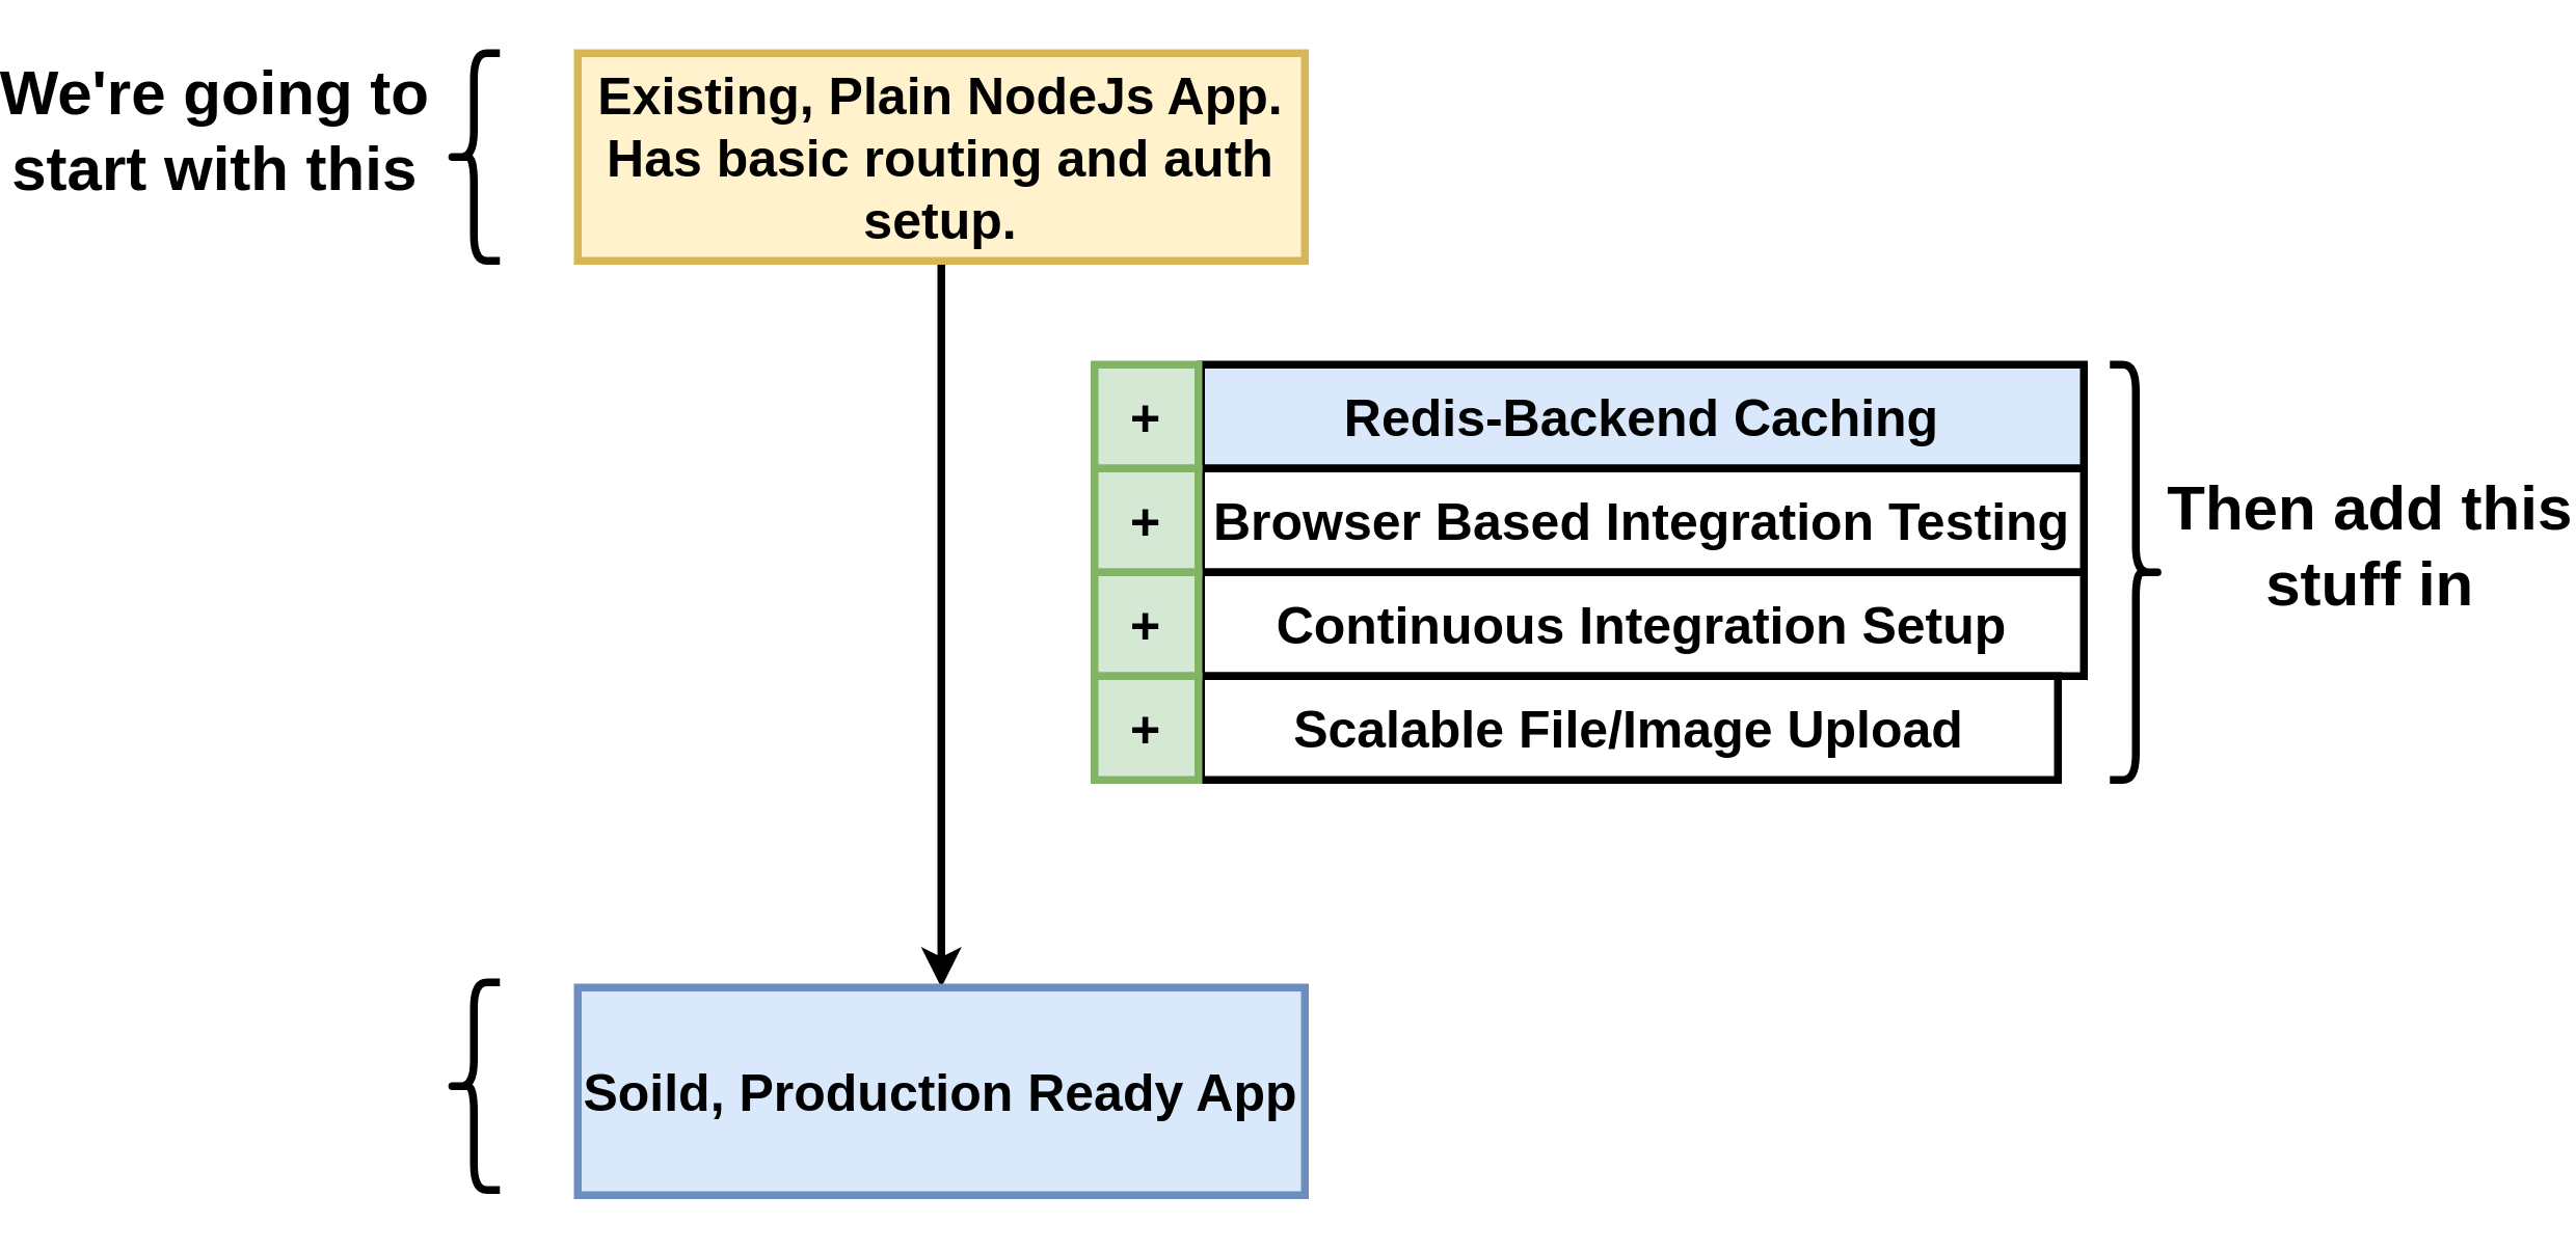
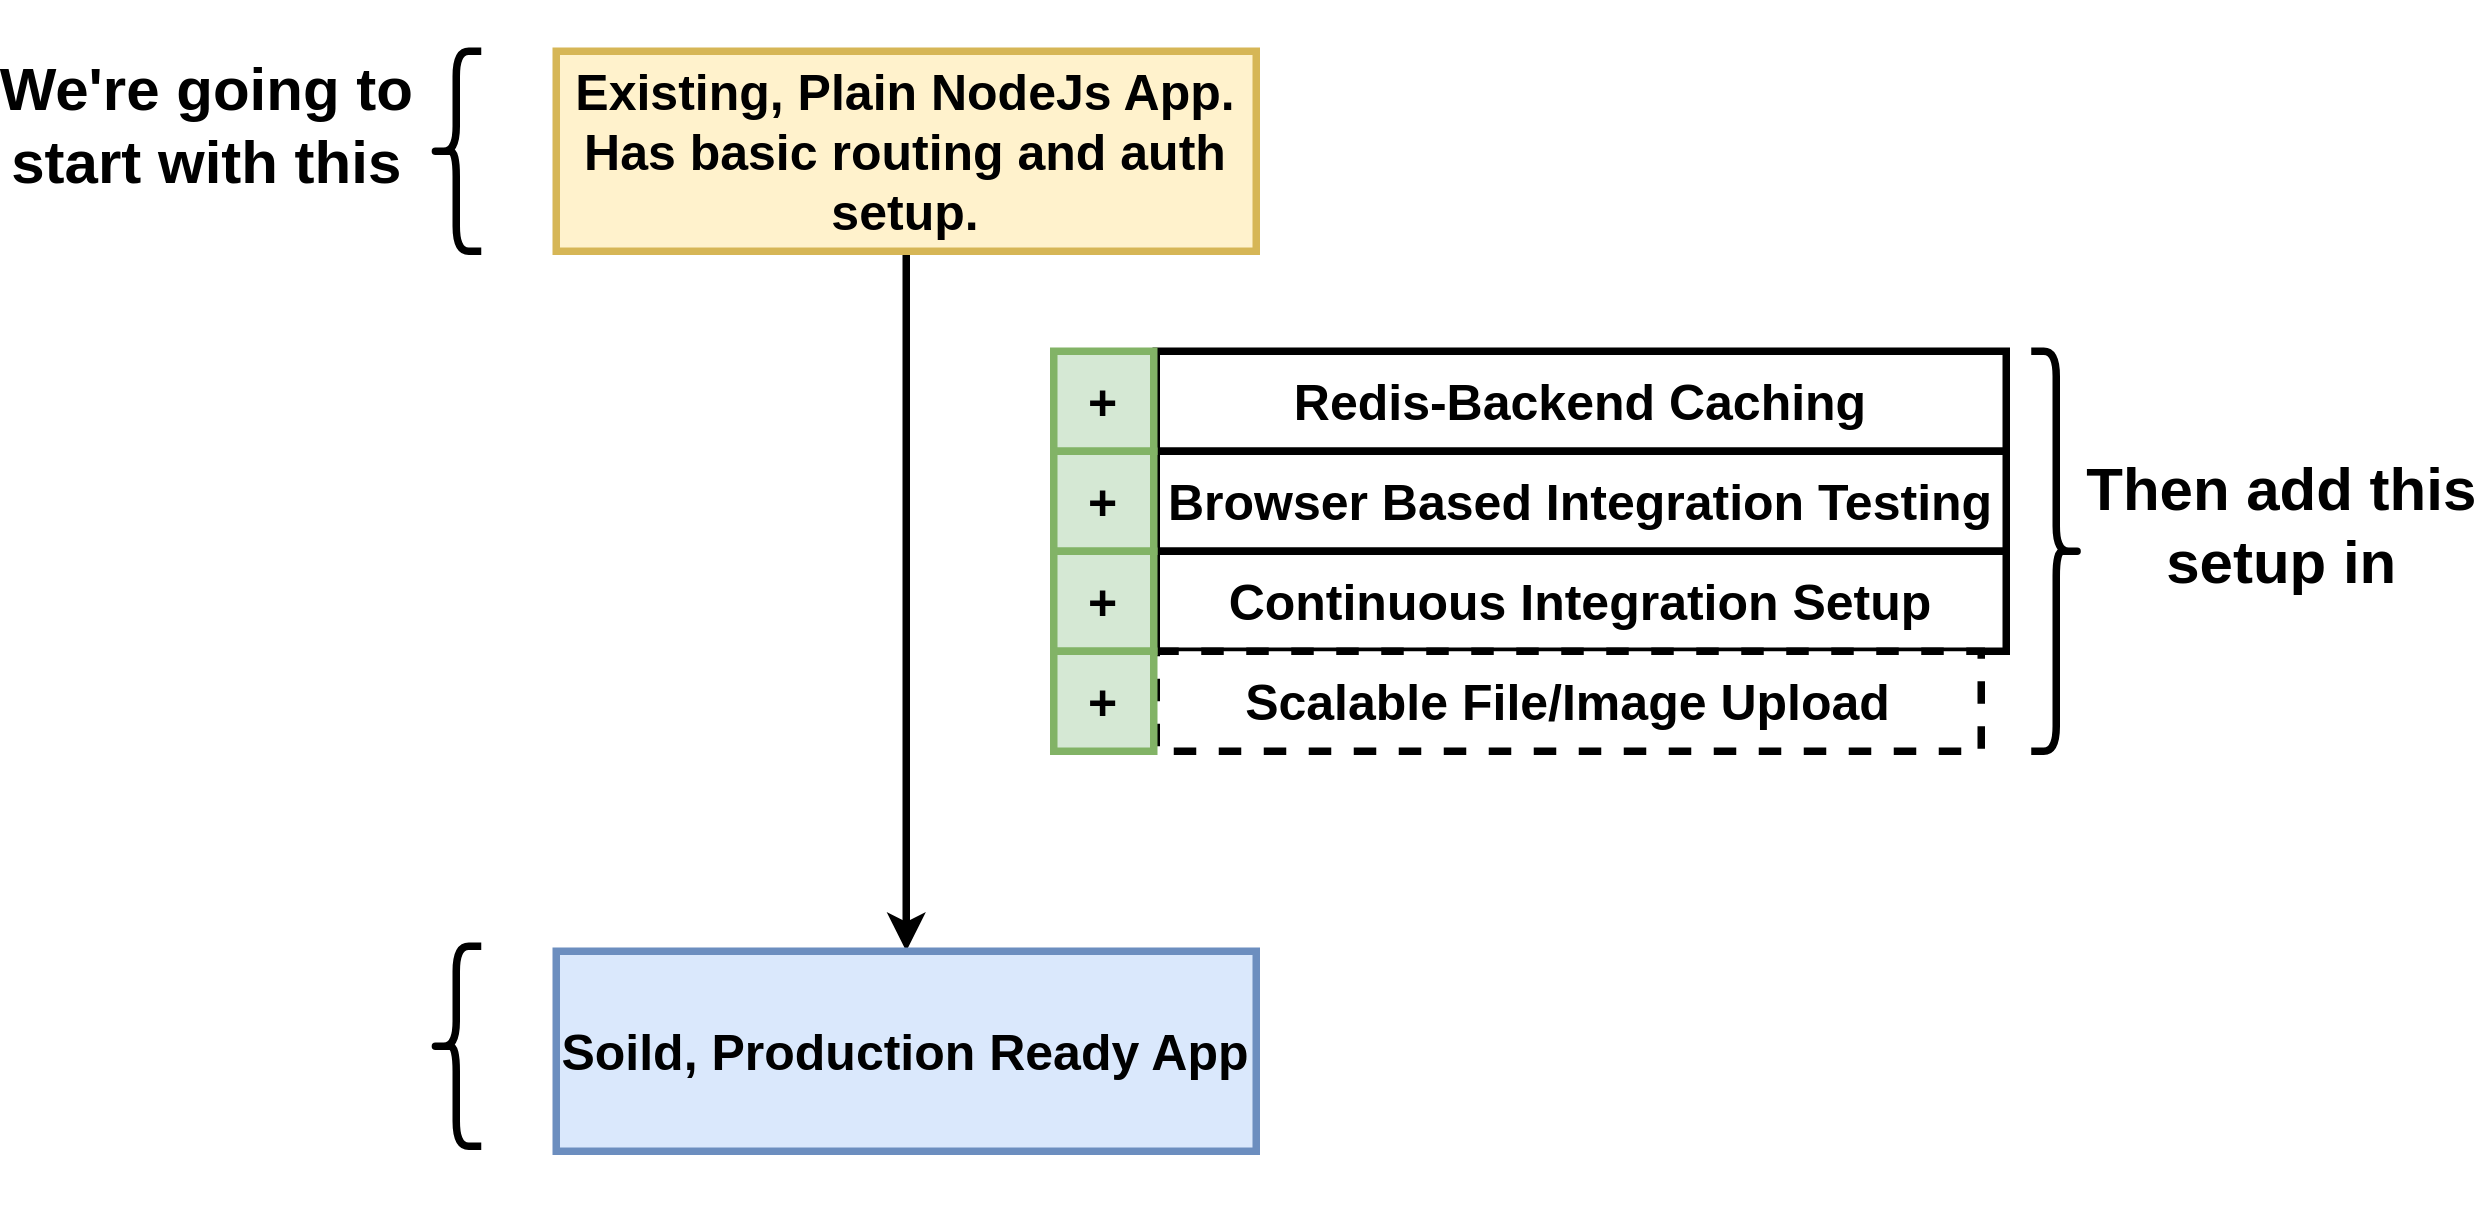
  <mxCell id="0" />
  <mxCell id="1" parent="0" />
  <mxCell id="2" style="edgeStyle=orthogonalEdgeStyle;rounded=0;orthogonalLoop=1;jettySize=auto;html=1;strokeWidth=3;" edge="1" parent="1" source="3" target="6"><mxGeometry relative="1" as="geometry" /></mxCell>
  <mxCell id="3" value="&lt;font style=&quot;font-size: 20px;&quot;&gt;&lt;b&gt;Existing, Plain NodeJs App.&lt;br&gt;Has basic routing and auth&lt;br&gt;setup.&lt;/b&gt;&lt;/font&gt;" style="rounded=0;whiteSpace=wrap;html=1;fillColor=#fff2cc;strokeColor=#d6b656;strokeWidth=3;" vertex="1" parent="1"><mxGeometry x="210" y="20" width="280" height="80" as="geometry" /></mxCell>
  <mxCell id="4" value="" style="shape=curlyBracket;whiteSpace=wrap;html=1;rounded=1;labelPosition=left;verticalLabelPosition=middle;align=right;verticalAlign=middle;strokeWidth=3;" vertex="1" parent="1"><mxGeometry x="160" y="20" width="20" height="80" as="geometry" /></mxCell>
  <mxCell id="5" value="We're going to&lt;br&gt;start with this" style="text;strokeColor=none;fillColor=none;html=1;fontSize=24;fontStyle=1;verticalAlign=middle;align=center;" vertex="1" parent="1"><mxGeometry x="20" y="30" width="100" height="40" as="geometry" /></mxCell>
  <mxCell id="6" value="&lt;span style=&quot;font-size: 20px;&quot;&gt;&lt;b&gt;Soild, Production Ready App&lt;/b&gt;&lt;/span&gt;" style="rounded=0;whiteSpace=wrap;html=1;fillColor=#dae8fc;strokeColor=#6c8ebf;strokeWidth=3;" vertex="1" parent="1"><mxGeometry x="210" y="380" width="280" height="80" as="geometry" /></mxCell>
  <mxCell id="7" value="" style="shape=curlyBracket;whiteSpace=wrap;html=1;rounded=1;labelPosition=left;verticalLabelPosition=middle;align=right;verticalAlign=middle;strokeWidth=3;" vertex="1" parent="1"><mxGeometry x="160" y="378" width="20" height="80" as="geometry" /></mxCell>
- <mxCell id="8" value="&lt;font style=&quot;font-size: 20px;&quot;&gt;&lt;b&gt;Redis-Backend Caching&lt;/b&gt;&lt;/font&gt;" style="rounded=0;whiteSpace=wrap;html=1;strokeWidth=3;fillColor=#dae8fc;" vertex="1" parent="1"><mxGeometry x="450" y="140" width="340" height="40" as="geometry" /></mxCell>
+ <mxCell id="8" value="&lt;font style=&quot;font-size: 20px;&quot;&gt;&lt;b&gt;Redis-Backend Caching&lt;/b&gt;&lt;/font&gt;" style="rounded=0;whiteSpace=wrap;html=1;strokeWidth=3;" vertex="1" parent="1"><mxGeometry x="450" y="140" width="340" height="40" as="geometry" /></mxCell>
  <mxCell id="9" value="&lt;b&gt;&lt;font style=&quot;font-size: 20px;&quot;&gt;Browser Based Integration Testing&lt;/font&gt;&lt;/b&gt;" style="rounded=0;whiteSpace=wrap;html=1;strokeWidth=3;" vertex="1" parent="1"><mxGeometry x="450" y="180" width="340" height="40" as="geometry" /></mxCell>
  <mxCell id="10" value="&lt;b&gt;&lt;font style=&quot;font-size: 20px;&quot;&gt;Continuous Integration Setup&lt;/font&gt;&lt;/b&gt;" style="rounded=0;whiteSpace=wrap;html=1;strokeWidth=3;" vertex="1" parent="1"><mxGeometry x="450" y="220" width="340" height="40" as="geometry" /></mxCell>
- <mxCell id="11" value="&lt;font style=&quot;font-size: 20px;&quot;&gt;&lt;b&gt;Scalable File/Image Upload&lt;/b&gt;&lt;/font&gt;" style="rounded=0;whiteSpace=wrap;html=1;strokeWidth=3;" vertex="1" parent="1"><mxGeometry x="450" y="260" width="330" height="40" as="geometry" /></mxCell>
+ <mxCell id="11" value="&lt;font style=&quot;font-size: 20px;&quot;&gt;&lt;b&gt;Scalable File/Image Upload&lt;/b&gt;&lt;/font&gt;" style="rounded=0;whiteSpace=wrap;html=1;strokeWidth=3;dashed=1;" vertex="1" parent="1"><mxGeometry x="450" y="260" width="330" height="40" as="geometry" /></mxCell>
  <mxCell id="12" value="" style="shape=curlyBracket;whiteSpace=wrap;html=1;rounded=1;flipH=1;labelPosition=right;verticalLabelPosition=middle;align=left;verticalAlign=middle;strokeWidth=3;" vertex="1" parent="1"><mxGeometry x="800" y="140" width="20" height="160" as="geometry" /></mxCell>
- <mxCell id="13" value="Then add this &lt;br&gt;stuff in" style="text;strokeColor=none;fillColor=none;html=1;fontSize=24;fontStyle=1;verticalAlign=middle;align=center;" vertex="1" parent="1"><mxGeometry x="850" y="190" width="100" height="40" as="geometry" /></mxCell>
+ <mxCell id="13" value="Then add this &lt;br&gt;setup in" style="text;strokeColor=none;fillColor=none;html=1;fontSize=24;fontStyle=1;verticalAlign=middle;align=center;" vertex="1" parent="1"><mxGeometry x="850" y="190" width="100" height="40" as="geometry" /></mxCell>
  <mxCell id="14" value="&lt;font style=&quot;font-size: 20px;&quot;&gt;&lt;b&gt;+&lt;/b&gt;&lt;/font&gt;" style="rounded=0;whiteSpace=wrap;html=1;fillColor=#d5e8d4;strokeColor=#82b366;strokeWidth=3;" vertex="1" parent="1"><mxGeometry x="409" y="140" width="40" height="40" as="geometry" /></mxCell>
  <mxCell id="15" value="&lt;font style=&quot;font-size: 20px;&quot;&gt;&lt;b&gt;+&lt;/b&gt;&lt;/font&gt;" style="rounded=0;whiteSpace=wrap;html=1;fillColor=#d5e8d4;strokeColor=#82b366;strokeWidth=3;" vertex="1" parent="1"><mxGeometry x="409" y="180" width="40" height="40" as="geometry" /></mxCell>
  <mxCell id="16" value="&lt;font style=&quot;font-size: 20px;&quot;&gt;&lt;b&gt;+&lt;/b&gt;&lt;/font&gt;" style="rounded=0;whiteSpace=wrap;html=1;fillColor=#d5e8d4;strokeColor=#82b366;strokeWidth=3;" vertex="1" parent="1"><mxGeometry x="409" y="220" width="40" height="40" as="geometry" /></mxCell>
  <mxCell id="17" value="&lt;font style=&quot;font-size: 20px;&quot;&gt;&lt;b&gt;+&lt;/b&gt;&lt;/font&gt;" style="rounded=0;whiteSpace=wrap;html=1;fillColor=#d5e8d4;strokeColor=#82b366;strokeWidth=3;" vertex="1" parent="1"><mxGeometry x="409" y="260" width="40" height="40" as="geometry" /></mxCell>
